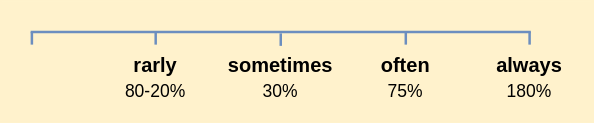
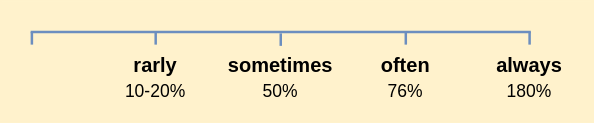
  <mxCell id="0" />
  <mxCell id="1" parent="0" />
  <mxCell id="2" value="" style="line;strokeWidth=2;html=1;fillColor=#dae8fc;strokeColor=#6c8ebf;" parent="1" vertex="1"><mxGeometry x="24" y="20" width="400" height="10" as="geometry" /></mxCell>
  <mxCell id="3" value="" style="line;strokeWidth=2;html=1;direction=south;fillColor=#dae8fc;strokeColor=#6c8ebf;" parent="1" vertex="1"><mxGeometry x="219" y="26" width="10" height="10" as="geometry" /></mxCell>
  <mxCell id="4" value="" style="line;strokeWidth=2;html=1;direction=south;fillColor=#dae8fc;strokeColor=#6c8ebf;" parent="1" vertex="1"><mxGeometry x="20" y="25" width="10" height="10" as="geometry" /></mxCell>
  <mxCell id="5" value="" style="line;strokeWidth=2;html=1;direction=south;fillColor=#dae8fc;strokeColor=#6c8ebf;" parent="1" vertex="1"><mxGeometry x="418" y="25" width="10" height="10" as="geometry" /></mxCell>
  <mxCell id="6" value="" style="line;strokeWidth=2;html=1;direction=south;fillColor=#dae8fc;strokeColor=#6c8ebf;" parent="1" vertex="1"><mxGeometry x="119" y="25" width="10" height="10" as="geometry" /></mxCell>
  <mxCell id="7" value="" style="line;strokeWidth=2;html=1;direction=south;fillColor=#dae8fc;strokeColor=#6c8ebf;" parent="1" vertex="1"><mxGeometry x="319" y="25" width="10" height="10" as="geometry" /></mxCell>
- <mxCell id="8" value="sometimes&lt;br style=&quot;font-size: 16px;&quot;&gt;&lt;span style=&quot;font-weight: normal;&quot;&gt;&lt;font style=&quot;font-size: 14px;&quot;&gt;30%&lt;/font&gt;&lt;/span&gt;" style="text;html=1;strokeColor=none;fillColor=none;align=center;verticalAlign=middle;whiteSpace=wrap;rounded=0;fontSize=16;fontStyle=1" parent="1" vertex="1"><mxGeometry x="194" y="46" width="60" height="30" as="geometry" /></mxCell>
+ <mxCell id="8" value="sometimes&lt;br style=&quot;font-size: 16px;&quot;&gt;&lt;span style=&quot;font-weight: normal;&quot;&gt;&lt;font style=&quot;font-size: 14px;&quot;&gt;50%&lt;/font&gt;&lt;/span&gt;" style="text;html=1;strokeColor=none;fillColor=none;align=center;verticalAlign=middle;whiteSpace=wrap;rounded=0;fontSize=16;fontStyle=1" parent="1" vertex="1"><mxGeometry x="194" y="46" width="60" height="30" as="geometry" /></mxCell>
  <mxCell id="9" value="always&lt;br style=&quot;font-size: 16px;&quot;&gt;&lt;font style=&quot;font-size: 14px; font-weight: normal;&quot;&gt;180%&lt;/font&gt;" style="text;html=1;strokeColor=none;fillColor=none;align=center;verticalAlign=middle;whiteSpace=wrap;rounded=0;fontSize=16;fontStyle=1" parent="1" vertex="1"><mxGeometry x="393" y="46" width="60" height="30" as="geometry" /></mxCell>
- <mxCell id="10" value="often&lt;br style=&quot;font-size: 16px;&quot;&gt;&lt;font style=&quot;font-size: 14px; font-weight: normal;&quot;&gt;75%&lt;/font&gt;" style="text;html=1;strokeColor=none;fillColor=none;align=center;verticalAlign=middle;whiteSpace=wrap;rounded=0;fontSize=16;fontStyle=1" parent="1" vertex="1"><mxGeometry x="294" y="46" width="60" height="30" as="geometry" /></mxCell>
- <mxCell id="11" value="rarly&lt;br style=&quot;font-size: 16px;&quot;&gt;&lt;span style=&quot;font-weight: normal;&quot;&gt;&lt;font style=&quot;font-size: 14px;&quot;&gt;80-20%&lt;/font&gt;&lt;/span&gt;" style="text;html=1;strokeColor=none;fillColor=none;align=center;verticalAlign=middle;whiteSpace=wrap;rounded=0;fontSize=16;fontStyle=1" parent="1" vertex="1"><mxGeometry x="94" y="46" width="60" height="30" as="geometry" /></mxCell>
+ <mxCell id="10" value="often&lt;br style=&quot;font-size: 16px;&quot;&gt;&lt;font style=&quot;font-size: 14px; font-weight: normal;&quot;&gt;76%&lt;/font&gt;" style="text;html=1;strokeColor=none;fillColor=none;align=center;verticalAlign=middle;whiteSpace=wrap;rounded=0;fontSize=16;fontStyle=1" parent="1" vertex="1"><mxGeometry x="294" y="46" width="60" height="30" as="geometry" /></mxCell>
+ <mxCell id="11" value="rarly&lt;br style=&quot;font-size: 16px;&quot;&gt;&lt;span style=&quot;font-weight: normal;&quot;&gt;&lt;font style=&quot;font-size: 14px;&quot;&gt;10-20%&lt;/font&gt;&lt;/span&gt;" style="text;html=1;strokeColor=none;fillColor=none;align=center;verticalAlign=middle;whiteSpace=wrap;rounded=0;fontSize=16;fontStyle=1" parent="1" vertex="1"><mxGeometry x="94" y="46" width="60" height="30" as="geometry" /></mxCell>
